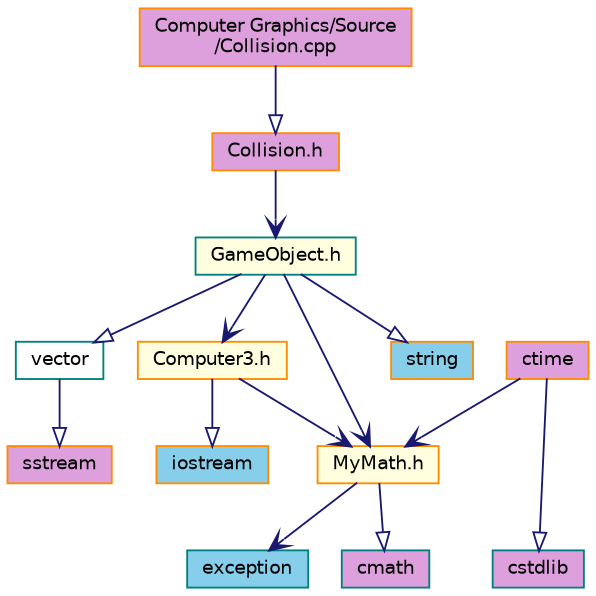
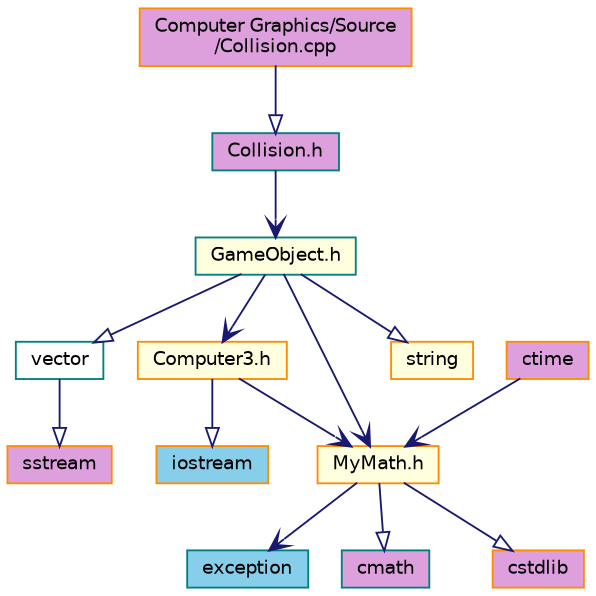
  digraph {
    node [color=darkorange fillcolor=plum fontname=Helvetica fontsize=10 shape=record style=filled]
    edge [arrowhead=onormal color=midnightblue fontname=Helvetica fontsize=10 labelfontname=Helvetica labelfontsize=10 style=solid]
    n1 [fontcolor=black height=0.2 label="Computer Graphics/Source\l/Collision.cpp" width=0.4]
-   n2 [height=0.2 label="Collision.h" width=0.4]
+   n2 [color=teal height=0.2 label="Collision.h" width=0.4]
    n3 [color=teal fillcolor=lightyellow height=0.2 label="GameObject.h" width=0.4]
-   n4 [fillcolor=skyblue height=0.2 label=string width=0.4]
+   n4 [fillcolor=lightyellow height=0.2 label=string width=0.4]
    n5 [color=teal fillcolor=white height=0.2 label=vector width=0.4]
    n6 [fillcolor=lightyellow height=0.2 label="MyMath.h" width=0.4]
    n7 [fillcolor=lightyellow height=0.2 label="Computer3.h" width=0.4]
    n8 [height=0.2 label=sstream width=0.4]
    n9 [color=teal height=0.2 label=cmath width=0.4]
    n10 [color=teal fillcolor=skyblue height=0.2 label=exception width=0.4]
-   n11 [color=teal height=0.2 label=cstdlib width=0.4]
+   n11 [height=0.2 label=cstdlib width=0.4]
    n12 [fillcolor=skyblue height=0.2 label=iostream width=0.4]
    n13 [height=0.2 label=ctime width=0.4]
    n1 -> n2
    n2 -> n3 [arrowhead=vee]
    n3 -> n4
    n3 -> n5
    n3 -> n6 [arrowhead=vee]
    n3 -> n7 [arrowhead=vee]
    n5 -> n8
    n6 -> n9
    n6 -> n10 [arrowhead=vee]
-   n13 -> n11
+   n6 -> n11
    n7 -> n6 [arrowhead=vee]
    n7 -> n12
    n13 -> n6 [arrowhead=vee]
  }
